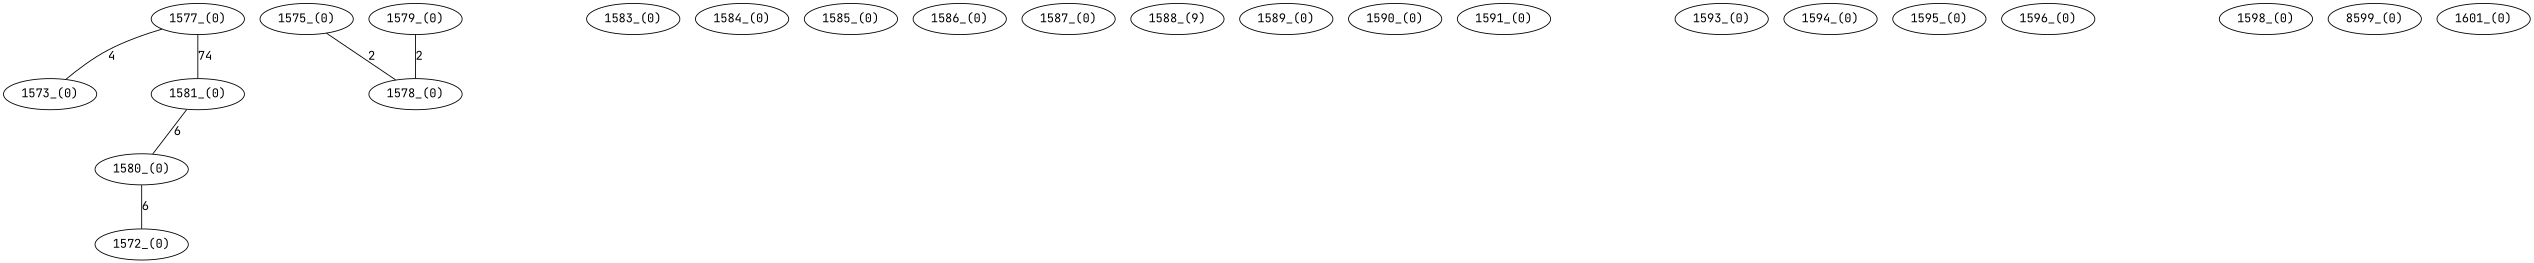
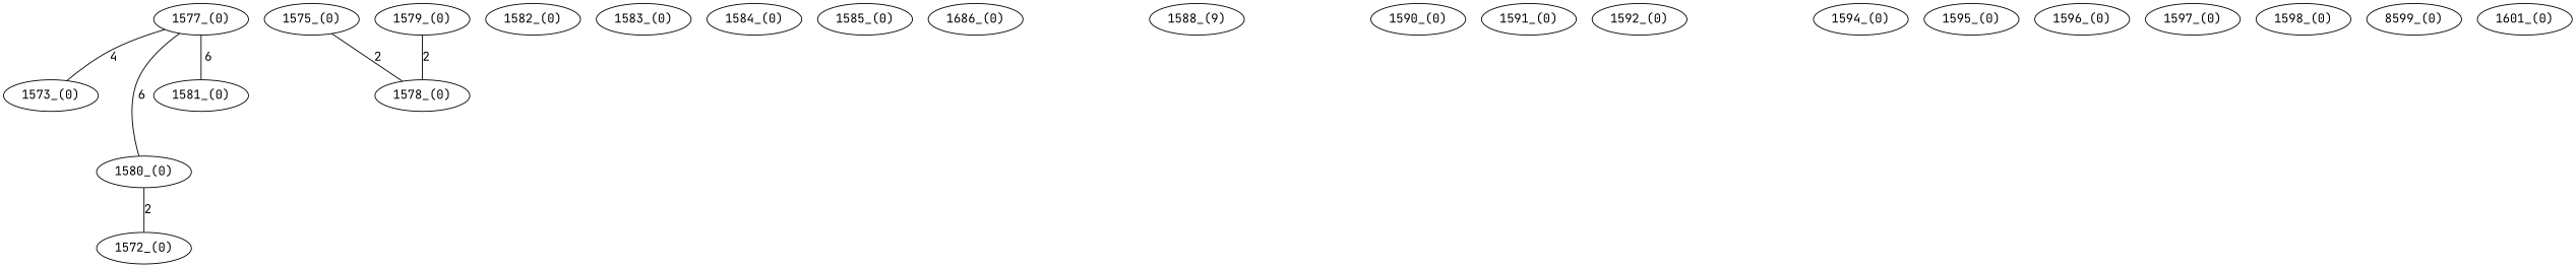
  graph {
    fontname="JetBrains Mono"
    node [fontname="JetBrains Mono" kruskal=2 weight=0]
    edge [fontname="JetBrains Mono"]
    "1577_(0)"
    "1573_(0)"
    "1580_(0)"
    "1581_(0)"
    "1575_(0)"
    "1578_(0)"
    "1572_(0)"
    "1579_(0)"
+   "1582_(0)" [kruskal=10]
    "1583_(0)" [kruskal=11]
    "1584_(0)" [kruskal=12]
    "1585_(0)" [kruskal=13]
-   "1586_(0)" [kruskal=14]
-   "1587_(0)" [kruskal=15]
+   "1586_(0)" [kruskal=14 label="1686_(0)"]
    n15 [kruskal=16 label="1588_(9)"]
-   "1589_(0)" [kruskal=17]
    "1590_(0)" [kruskal=18]
    "1591_(0)" [kruskal=19]
-   "1593_(0)" [kruskal=21]
+   "1592_(0)" [kruskal=20]
    "1594_(0)" [kruskal=22]
    "1595_(0)" [kruskal=23]
    "1596_(0)" [kruskal=24]
+   "1597_(0)" [kruskal=25]
    "1598_(0)" [kruskal=26]
    n26 [kruskal=27 label="8599_(0)"]
    "1601_(0)" [kruskal=29]
    "1577_(0)" -- "1573_(0)" [label=4 weight=1]
-   "1581_(0)" -- "1580_(0)" [label=6 weight=6]
-   "1577_(0)" -- "1581_(0)" [label=74 weight=74]
-   "1580_(0)" -- "1572_(0)" [label=6 weight=2]
+   "1577_(0)" -- "1580_(0)" [label=6 weight=6]
+   "1577_(0)" -- "1581_(0)" [label=6 weight=74]
+   "1580_(0)" -- "1572_(0)" [label=2 weight=2]
    "1575_(0)" -- "1578_(0)" [label=2 weight=8]
    "1579_(0)" -- "1578_(0)" [label=2 weight=12]
  }
